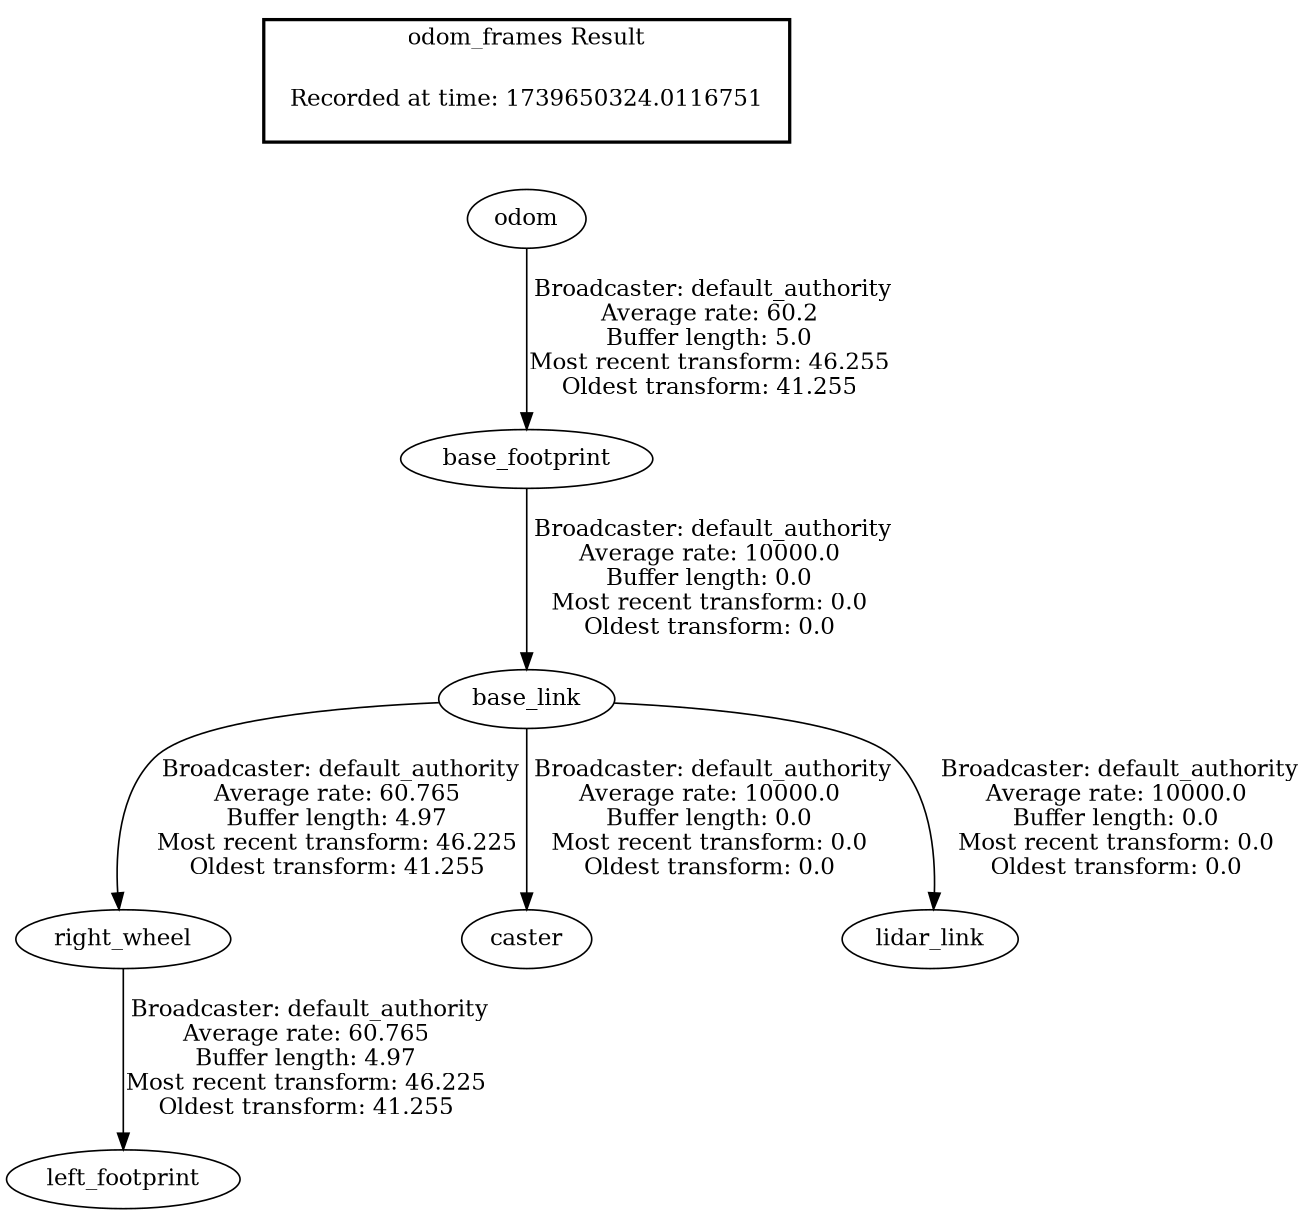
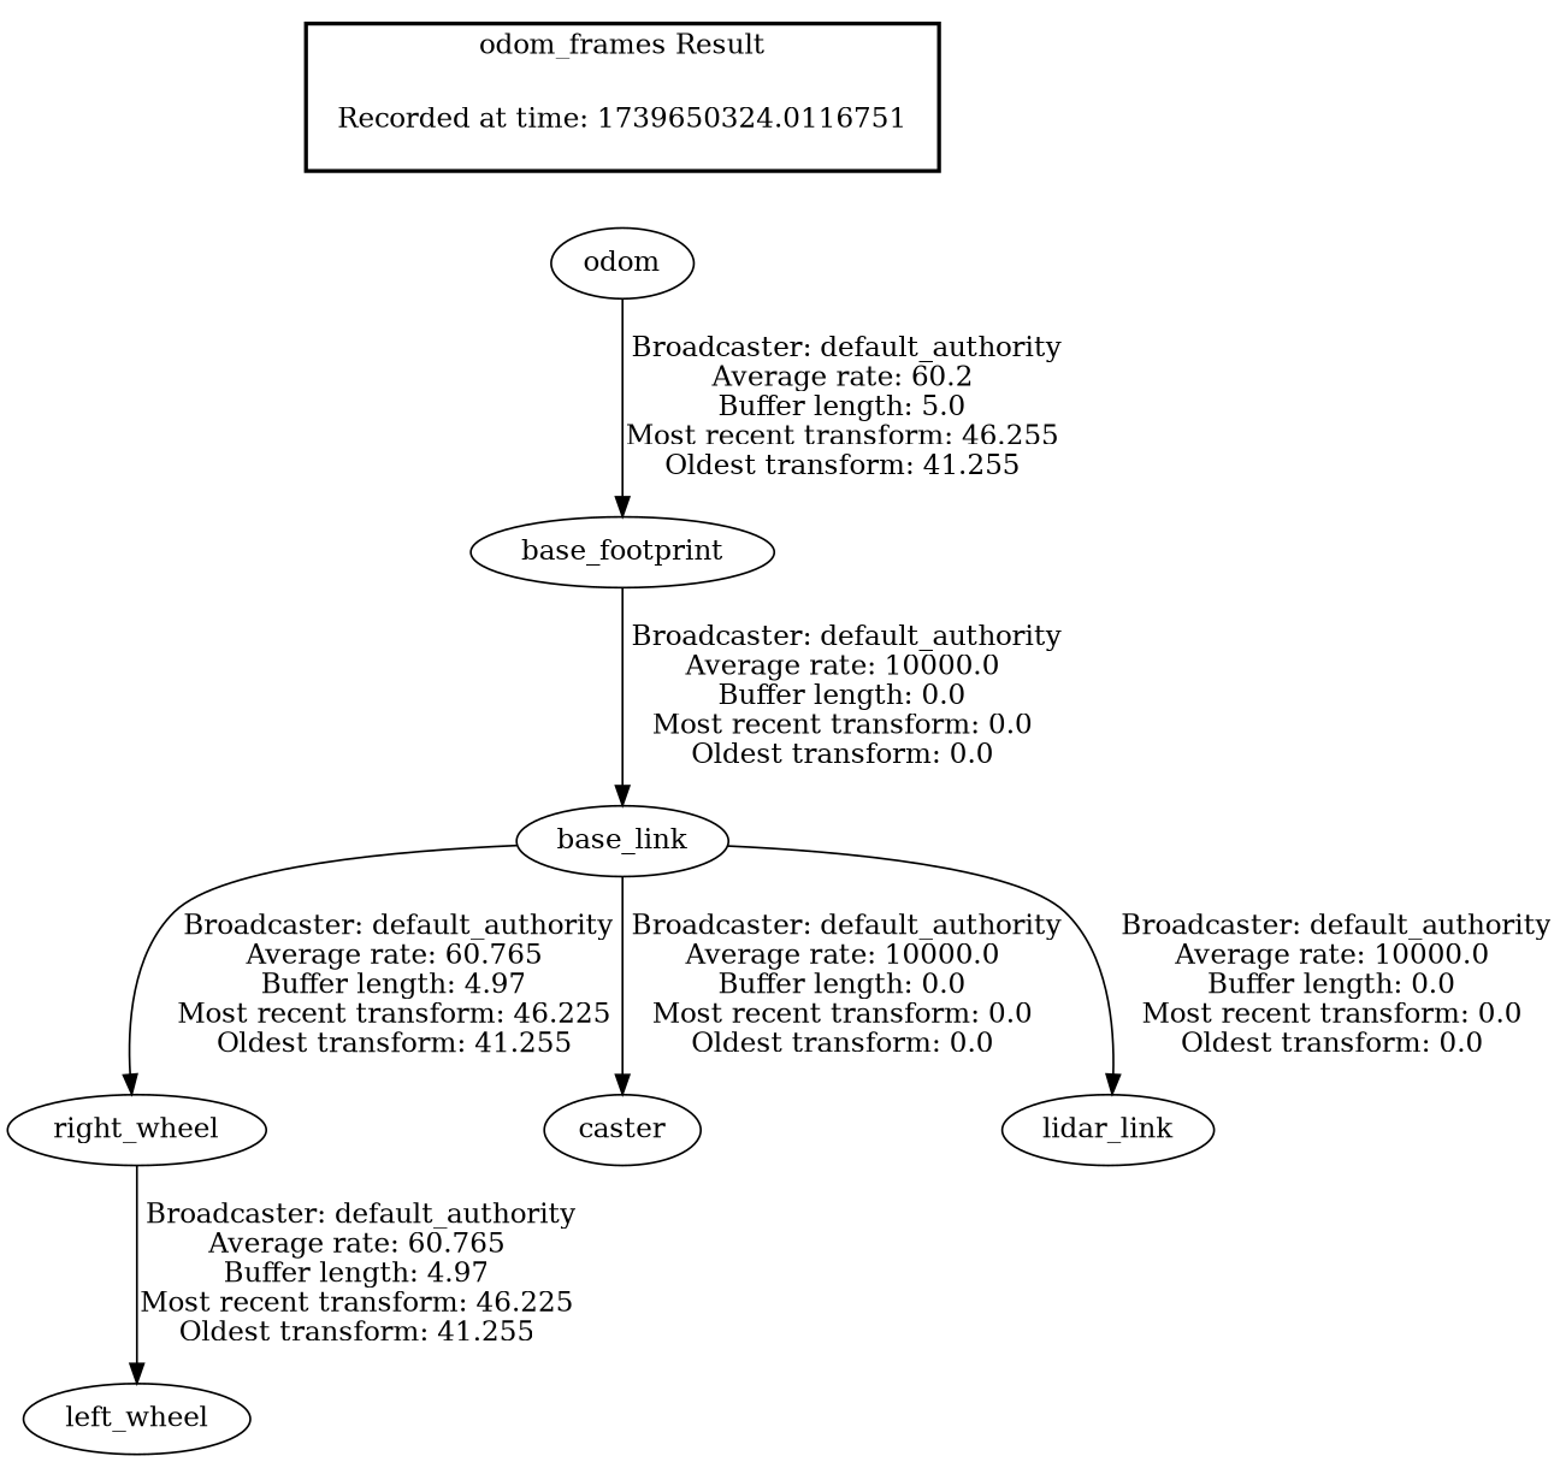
  digraph {
    "Recorded at time: 1739650324.0116751" [shape=plaintext]
    odom
    base_footprint
    base_link
    right_wheel
    caster
    lidar_link
-   left_wheel [label=left_footprint]
+   left_wheel
    subgraph cluster_1 {
      color=black
      label="odom_frames Result"
      style=bold
      "Recorded at time: 1739650324.0116751"
    }
    "Recorded at time: 1739650324.0116751" -> odom [style=invis]
    odom -> base_footprint [label=" Broadcaster: default_authority\nAverage rate: 60.2\nBuffer length: 5.0\nMost recent transform: 46.255\nOldest transform: 41.255\n"]
    base_footprint -> base_link [label=" Broadcaster: default_authority\nAverage rate: 10000.0\nBuffer length: 0.0\nMost recent transform: 0.0\nOldest transform: 0.0\n"]
    base_link -> right_wheel [label=" Broadcaster: default_authority\nAverage rate: 60.765\nBuffer length: 4.97\nMost recent transform: 46.225\nOldest transform: 41.255\n"]
    base_link -> caster [label=" Broadcaster: default_authority\nAverage rate: 10000.0\nBuffer length: 0.0\nMost recent transform: 0.0\nOldest transform: 0.0\n"]
    base_link -> lidar_link [label=" Broadcaster: default_authority\nAverage rate: 10000.0\nBuffer length: 0.0\nMost recent transform: 0.0\nOldest transform: 0.0\n"]
    right_wheel -> left_wheel [label=" Broadcaster: default_authority\nAverage rate: 60.765\nBuffer length: 4.97\nMost recent transform: 46.225\nOldest transform: 41.255\n"]
  }
